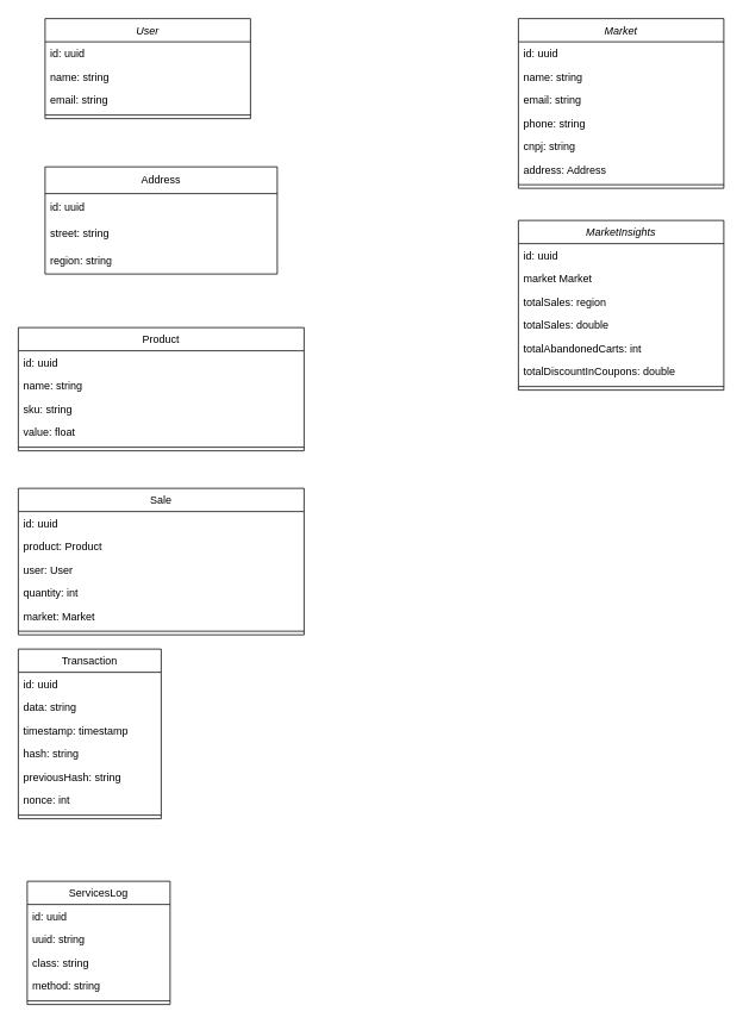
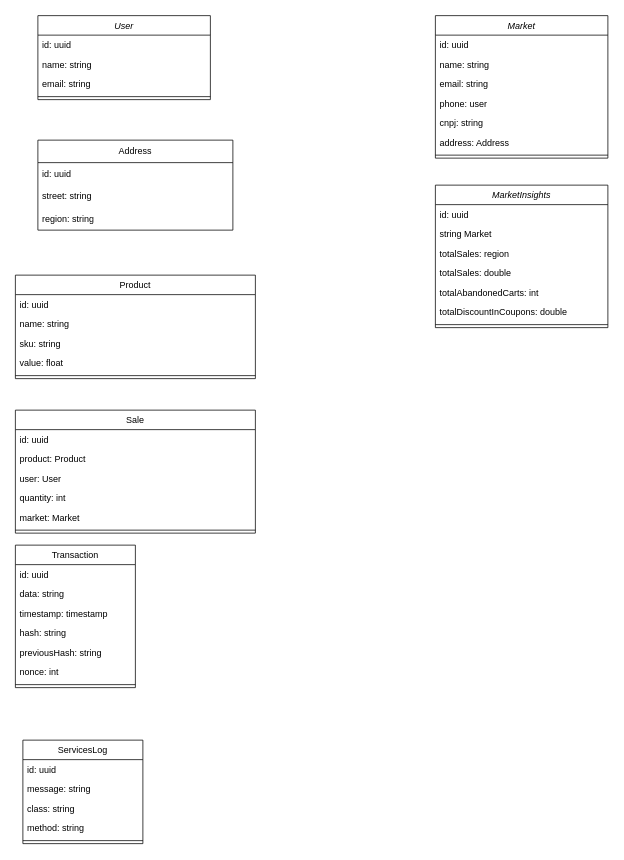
  <mxCell id="0" />
  <mxCell id="1" parent="0" />
  <mxCell id="2" value="User" style="swimlane;fontStyle=2;align=center;verticalAlign=top;childLayout=stackLayout;horizontal=1;startSize=26;horizontalStack=0;resizeParent=1;resizeLast=0;collapsible=1;marginBottom=0;rounded=0;shadow=0;strokeWidth=1;" parent="1" vertex="1"><mxGeometry x="50" y="20" width="230" height="112" as="geometry"><mxRectangle x="230" y="140" width="160" height="26" as="alternateBounds" /></mxGeometry></mxCell>
  <mxCell id="3" value="id: uuid" style="text;align=left;verticalAlign=top;spacingLeft=4;spacingRight=4;overflow=hidden;rotatable=0;points=[[0,0.5],[1,0.5]];portConstraint=eastwest;" parent="2" vertex="1"><mxGeometry y="26" width="230" height="26" as="geometry" /></mxCell>
  <mxCell id="4" value="name: string" style="text;align=left;verticalAlign=top;spacingLeft=4;spacingRight=4;overflow=hidden;rotatable=0;points=[[0,0.5],[1,0.5]];portConstraint=eastwest;rounded=0;shadow=0;html=0;" parent="2" vertex="1"><mxGeometry y="52" width="230" height="26" as="geometry" /></mxCell>
  <mxCell id="5" value="email: string" style="text;align=left;verticalAlign=top;spacingLeft=4;spacingRight=4;overflow=hidden;rotatable=0;points=[[0,0.5],[1,0.5]];portConstraint=eastwest;rounded=0;shadow=0;html=0;" parent="2" vertex="1"><mxGeometry y="78" width="230" height="26" as="geometry" /></mxCell>
  <mxCell id="6" value="" style="line;html=1;strokeWidth=1;align=left;verticalAlign=middle;spacingTop=-1;spacingLeft=3;spacingRight=3;rotatable=0;labelPosition=right;points=[];portConstraint=eastwest;" parent="2" vertex="1"><mxGeometry y="104" width="230" height="8" as="geometry" /></mxCell>
  <mxCell id="7" value="Product" style="swimlane;fontStyle=0;align=center;verticalAlign=top;childLayout=stackLayout;horizontal=1;startSize=26;horizontalStack=0;resizeParent=1;resizeLast=0;collapsible=1;marginBottom=0;rounded=0;shadow=0;strokeWidth=1;" parent="1" vertex="1"><mxGeometry x="20" y="366" width="320" height="138" as="geometry"><mxRectangle x="130" y="380" width="160" height="26" as="alternateBounds" /></mxGeometry></mxCell>
  <mxCell id="8" value="id: uuid" style="text;align=left;verticalAlign=top;spacingLeft=4;spacingRight=4;overflow=hidden;rotatable=0;points=[[0,0.5],[1,0.5]];portConstraint=eastwest;" parent="7" vertex="1"><mxGeometry y="26" width="320" height="26" as="geometry" /></mxCell>
  <mxCell id="9" value="name: string" style="text;align=left;verticalAlign=top;spacingLeft=4;spacingRight=4;overflow=hidden;rotatable=0;points=[[0,0.5],[1,0.5]];portConstraint=eastwest;rounded=0;shadow=0;html=0;" parent="7" vertex="1"><mxGeometry y="52" width="320" height="26" as="geometry" /></mxCell>
  <mxCell id="10" value="sku: string" style="text;align=left;verticalAlign=top;spacingLeft=4;spacingRight=4;overflow=hidden;rotatable=0;points=[[0,0.5],[1,0.5]];portConstraint=eastwest;rounded=0;shadow=0;html=0;" parent="7" vertex="1"><mxGeometry y="78" width="320" height="26" as="geometry" /></mxCell>
  <mxCell id="11" value="value: float" style="text;align=left;verticalAlign=top;spacingLeft=4;spacingRight=4;overflow=hidden;rotatable=0;points=[[0,0.5],[1,0.5]];portConstraint=eastwest;rounded=0;shadow=0;html=0;" parent="7" vertex="1"><mxGeometry y="104" width="320" height="26" as="geometry" /></mxCell>
  <mxCell id="12" value="" style="line;html=1;strokeWidth=1;align=left;verticalAlign=middle;spacingTop=-1;spacingLeft=3;spacingRight=3;rotatable=0;labelPosition=right;points=[];portConstraint=eastwest;" parent="7" vertex="1"><mxGeometry y="130" width="320" height="8" as="geometry" /></mxCell>
  <mxCell id="13" value="Transaction" style="swimlane;fontStyle=0;align=center;verticalAlign=top;childLayout=stackLayout;horizontal=1;startSize=26;horizontalStack=0;resizeParent=1;resizeLast=0;collapsible=1;marginBottom=0;rounded=0;shadow=0;strokeWidth=1;" parent="1" vertex="1"><mxGeometry x="20" y="726" width="160" height="190" as="geometry"><mxRectangle x="340" y="380" width="170" height="26" as="alternateBounds" /></mxGeometry></mxCell>
  <mxCell id="14" value="id: uuid" style="text;align=left;verticalAlign=top;spacingLeft=4;spacingRight=4;overflow=hidden;rotatable=0;points=[[0,0.5],[1,0.5]];portConstraint=eastwest;" parent="13" vertex="1"><mxGeometry y="26" width="160" height="26" as="geometry" /></mxCell>
  <mxCell id="15" value="data: string" style="text;align=left;verticalAlign=top;spacingLeft=4;spacingRight=4;overflow=hidden;rotatable=0;points=[[0,0.5],[1,0.5]];portConstraint=eastwest;" parent="13" vertex="1"><mxGeometry y="52" width="160" height="26" as="geometry" /></mxCell>
  <mxCell id="16" value="timestamp: timestamp" style="text;align=left;verticalAlign=top;spacingLeft=4;spacingRight=4;overflow=hidden;rotatable=0;points=[[0,0.5],[1,0.5]];portConstraint=eastwest;" parent="13" vertex="1"><mxGeometry y="78" width="160" height="26" as="geometry" /></mxCell>
  <mxCell id="17" value="hash: string" style="text;align=left;verticalAlign=top;spacingLeft=4;spacingRight=4;overflow=hidden;rotatable=0;points=[[0,0.5],[1,0.5]];portConstraint=eastwest;" parent="13" vertex="1"><mxGeometry y="104" width="160" height="26" as="geometry" /></mxCell>
  <mxCell id="18" value="previousHash: string" style="text;align=left;verticalAlign=top;spacingLeft=4;spacingRight=4;overflow=hidden;rotatable=0;points=[[0,0.5],[1,0.5]];portConstraint=eastwest;" parent="13" vertex="1"><mxGeometry y="130" width="160" height="26" as="geometry" /></mxCell>
  <mxCell id="19" value="nonce: int" style="text;align=left;verticalAlign=top;spacingLeft=4;spacingRight=4;overflow=hidden;rotatable=0;points=[[0,0.5],[1,0.5]];portConstraint=eastwest;" parent="13" vertex="1"><mxGeometry y="156" width="160" height="26" as="geometry" /></mxCell>
  <mxCell id="20" value="" style="line;html=1;strokeWidth=1;align=left;verticalAlign=middle;spacingTop=-1;spacingLeft=3;spacingRight=3;rotatable=0;labelPosition=right;points=[];portConstraint=eastwest;" parent="13" vertex="1"><mxGeometry y="182" width="160" height="8" as="geometry" /></mxCell>
  <mxCell id="21" value="Address" style="swimlane;fontStyle=0;childLayout=stackLayout;horizontal=1;startSize=30;horizontalStack=0;resizeParent=1;resizeParentMax=0;resizeLast=0;collapsible=1;marginBottom=0;whiteSpace=wrap;html=1;" parent="1" vertex="1"><mxGeometry x="50" y="186" width="260" height="120" as="geometry" /></mxCell>
  <mxCell id="22" value="id: uuid" style="text;strokeColor=none;fillColor=none;align=left;verticalAlign=middle;spacingLeft=4;spacingRight=4;overflow=hidden;points=[[0,0.5],[1,0.5]];portConstraint=eastwest;rotatable=0;whiteSpace=wrap;html=1;" parent="21" vertex="1"><mxGeometry y="30" width="260" height="30" as="geometry" /></mxCell>
  <mxCell id="23" value="street: string" style="text;strokeColor=none;fillColor=none;align=left;verticalAlign=middle;spacingLeft=4;spacingRight=4;overflow=hidden;points=[[0,0.5],[1,0.5]];portConstraint=eastwest;rotatable=0;whiteSpace=wrap;html=1;" parent="21" vertex="1"><mxGeometry y="60" width="260" height="30" as="geometry" /></mxCell>
  <mxCell id="24" value="region: string" style="text;strokeColor=none;fillColor=none;align=left;verticalAlign=middle;spacingLeft=4;spacingRight=4;overflow=hidden;points=[[0,0.5],[1,0.5]];portConstraint=eastwest;rotatable=0;whiteSpace=wrap;html=1;" parent="21" vertex="1"><mxGeometry y="90" width="260" height="30" as="geometry" /></mxCell>
  <mxCell id="25" value="ServicesLog" style="swimlane;fontStyle=0;align=center;verticalAlign=top;childLayout=stackLayout;horizontal=1;startSize=26;horizontalStack=0;resizeParent=1;resizeLast=0;collapsible=1;marginBottom=0;rounded=0;shadow=0;strokeWidth=1;" parent="1" vertex="1"><mxGeometry x="30" y="986" width="160" height="138" as="geometry"><mxRectangle x="340" y="380" width="170" height="26" as="alternateBounds" /></mxGeometry></mxCell>
  <mxCell id="26" value="id: uuid" style="text;align=left;verticalAlign=top;spacingLeft=4;spacingRight=4;overflow=hidden;rotatable=0;points=[[0,0.5],[1,0.5]];portConstraint=eastwest;" parent="25" vertex="1"><mxGeometry y="26" width="160" height="26" as="geometry" /></mxCell>
- <mxCell id="27" value="uuid: string" style="text;align=left;verticalAlign=top;spacingLeft=4;spacingRight=4;overflow=hidden;rotatable=0;points=[[0,0.5],[1,0.5]];portConstraint=eastwest;" parent="25" vertex="1"><mxGeometry y="52" width="160" height="26" as="geometry" /></mxCell>
+ <mxCell id="27" value="message: string" style="text;align=left;verticalAlign=top;spacingLeft=4;spacingRight=4;overflow=hidden;rotatable=0;points=[[0,0.5],[1,0.5]];portConstraint=eastwest;" parent="25" vertex="1"><mxGeometry y="52" width="160" height="26" as="geometry" /></mxCell>
  <mxCell id="28" value="class: string" style="text;align=left;verticalAlign=top;spacingLeft=4;spacingRight=4;overflow=hidden;rotatable=0;points=[[0,0.5],[1,0.5]];portConstraint=eastwest;" parent="25" vertex="1"><mxGeometry y="78" width="160" height="26" as="geometry" /></mxCell>
  <mxCell id="29" value="method: string" style="text;align=left;verticalAlign=top;spacingLeft=4;spacingRight=4;overflow=hidden;rotatable=0;points=[[0,0.5],[1,0.5]];portConstraint=eastwest;" parent="25" vertex="1"><mxGeometry y="104" width="160" height="26" as="geometry" /></mxCell>
  <mxCell id="30" value="" style="line;html=1;strokeWidth=1;align=left;verticalAlign=middle;spacingTop=-1;spacingLeft=3;spacingRight=3;rotatable=0;labelPosition=right;points=[];portConstraint=eastwest;" parent="25" vertex="1"><mxGeometry y="130" width="160" height="8" as="geometry" /></mxCell>
  <mxCell id="31" value="Sale" style="swimlane;fontStyle=0;align=center;verticalAlign=top;childLayout=stackLayout;horizontal=1;startSize=26;horizontalStack=0;resizeParent=1;resizeLast=0;collapsible=1;marginBottom=0;rounded=0;shadow=0;strokeWidth=1;" parent="1" vertex="1"><mxGeometry x="20" y="546" width="320" height="164" as="geometry"><mxRectangle x="130" y="380" width="160" height="26" as="alternateBounds" /></mxGeometry></mxCell>
  <mxCell id="32" value="id: uuid" style="text;align=left;verticalAlign=top;spacingLeft=4;spacingRight=4;overflow=hidden;rotatable=0;points=[[0,0.5],[1,0.5]];portConstraint=eastwest;" parent="31" vertex="1"><mxGeometry y="26" width="320" height="26" as="geometry" /></mxCell>
  <mxCell id="33" value="product: Product" style="text;align=left;verticalAlign=top;spacingLeft=4;spacingRight=4;overflow=hidden;rotatable=0;points=[[0,0.5],[1,0.5]];portConstraint=eastwest;rounded=0;shadow=0;html=0;" parent="31" vertex="1"><mxGeometry y="52" width="320" height="26" as="geometry" /></mxCell>
  <mxCell id="34" value="user: User" style="text;align=left;verticalAlign=top;spacingLeft=4;spacingRight=4;overflow=hidden;rotatable=0;points=[[0,0.5],[1,0.5]];portConstraint=eastwest;rounded=0;shadow=0;html=0;" parent="31" vertex="1"><mxGeometry y="78" width="320" height="26" as="geometry" /></mxCell>
  <mxCell id="35" value="quantity: int" style="text;align=left;verticalAlign=top;spacingLeft=4;spacingRight=4;overflow=hidden;rotatable=0;points=[[0,0.5],[1,0.5]];portConstraint=eastwest;rounded=0;shadow=0;html=0;" parent="31" vertex="1"><mxGeometry y="104" width="320" height="26" as="geometry" /></mxCell>
  <mxCell id="36" value="market: Market" style="text;align=left;verticalAlign=top;spacingLeft=4;spacingRight=4;overflow=hidden;rotatable=0;points=[[0,0.5],[1,0.5]];portConstraint=eastwest;rounded=0;shadow=0;html=0;" vertex="1" parent="31"><mxGeometry y="130" width="320" height="26" as="geometry" /></mxCell>
  <mxCell id="37" value="" style="line;html=1;strokeWidth=1;align=left;verticalAlign=middle;spacingTop=-1;spacingLeft=3;spacingRight=3;rotatable=0;labelPosition=right;points=[];portConstraint=eastwest;" parent="31" vertex="1"><mxGeometry y="156" width="320" height="8" as="geometry" /></mxCell>
  <mxCell id="38" value="Market" style="swimlane;fontStyle=2;align=center;verticalAlign=top;childLayout=stackLayout;horizontal=1;startSize=26;horizontalStack=0;resizeParent=1;resizeLast=0;collapsible=1;marginBottom=0;rounded=0;shadow=0;strokeWidth=1;" vertex="1" parent="1"><mxGeometry x="580" y="20" width="230" height="190" as="geometry"><mxRectangle x="230" y="140" width="160" height="26" as="alternateBounds" /></mxGeometry></mxCell>
  <mxCell id="39" value="id: uuid" style="text;align=left;verticalAlign=top;spacingLeft=4;spacingRight=4;overflow=hidden;rotatable=0;points=[[0,0.5],[1,0.5]];portConstraint=eastwest;" vertex="1" parent="38"><mxGeometry y="26" width="230" height="26" as="geometry" /></mxCell>
  <mxCell id="40" value="name: string" style="text;align=left;verticalAlign=top;spacingLeft=4;spacingRight=4;overflow=hidden;rotatable=0;points=[[0,0.5],[1,0.5]];portConstraint=eastwest;rounded=0;shadow=0;html=0;" vertex="1" parent="38"><mxGeometry y="52" width="230" height="26" as="geometry" /></mxCell>
  <mxCell id="41" value="email: string" style="text;align=left;verticalAlign=top;spacingLeft=4;spacingRight=4;overflow=hidden;rotatable=0;points=[[0,0.5],[1,0.5]];portConstraint=eastwest;rounded=0;shadow=0;html=0;" vertex="1" parent="38"><mxGeometry y="78" width="230" height="26" as="geometry" /></mxCell>
- <mxCell id="42" value="phone: string" style="text;align=left;verticalAlign=top;spacingLeft=4;spacingRight=4;overflow=hidden;rotatable=0;points=[[0,0.5],[1,0.5]];portConstraint=eastwest;rounded=0;shadow=0;html=0;" vertex="1" parent="38"><mxGeometry y="104" width="230" height="26" as="geometry" /></mxCell>
+ <mxCell id="42" value="phone: user" style="text;align=left;verticalAlign=top;spacingLeft=4;spacingRight=4;overflow=hidden;rotatable=0;points=[[0,0.5],[1,0.5]];portConstraint=eastwest;rounded=0;shadow=0;html=0;" vertex="1" parent="38"><mxGeometry y="104" width="230" height="26" as="geometry" /></mxCell>
  <mxCell id="43" value="cnpj: string" style="text;align=left;verticalAlign=top;spacingLeft=4;spacingRight=4;overflow=hidden;rotatable=0;points=[[0,0.5],[1,0.5]];portConstraint=eastwest;rounded=0;shadow=0;html=0;" vertex="1" parent="38"><mxGeometry y="130" width="230" height="26" as="geometry" /></mxCell>
  <mxCell id="44" value="address: Address" style="text;align=left;verticalAlign=top;spacingLeft=4;spacingRight=4;overflow=hidden;rotatable=0;points=[[0,0.5],[1,0.5]];portConstraint=eastwest;rounded=0;shadow=0;html=0;" vertex="1" parent="38"><mxGeometry y="156" width="230" height="26" as="geometry" /></mxCell>
  <mxCell id="45" value="" style="line;html=1;strokeWidth=1;align=left;verticalAlign=middle;spacingTop=-1;spacingLeft=3;spacingRight=3;rotatable=0;labelPosition=right;points=[];portConstraint=eastwest;" vertex="1" parent="38"><mxGeometry y="182" width="230" height="8" as="geometry" /></mxCell>
  <mxCell id="46" value="MarketInsights" style="swimlane;fontStyle=2;align=center;verticalAlign=top;childLayout=stackLayout;horizontal=1;startSize=26;horizontalStack=0;resizeParent=1;resizeLast=0;collapsible=1;marginBottom=0;rounded=0;shadow=0;strokeWidth=1;" vertex="1" parent="1"><mxGeometry x="580" y="246" width="230" height="190" as="geometry"><mxRectangle x="230" y="140" width="160" height="26" as="alternateBounds" /></mxGeometry></mxCell>
  <mxCell id="47" value="id: uuid" style="text;align=left;verticalAlign=top;spacingLeft=4;spacingRight=4;overflow=hidden;rotatable=0;points=[[0,0.5],[1,0.5]];portConstraint=eastwest;" vertex="1" parent="46"><mxGeometry y="26" width="230" height="26" as="geometry" /></mxCell>
- <mxCell id="48" value="market Market" style="text;align=left;verticalAlign=top;spacingLeft=4;spacingRight=4;overflow=hidden;rotatable=0;points=[[0,0.5],[1,0.5]];portConstraint=eastwest;rounded=0;shadow=0;html=0;" vertex="1" parent="46"><mxGeometry y="52" width="230" height="26" as="geometry" /></mxCell>
+ <mxCell id="48" value="string Market" style="text;align=left;verticalAlign=top;spacingLeft=4;spacingRight=4;overflow=hidden;rotatable=0;points=[[0,0.5],[1,0.5]];portConstraint=eastwest;rounded=0;shadow=0;html=0;" vertex="1" parent="46"><mxGeometry y="52" width="230" height="26" as="geometry" /></mxCell>
  <mxCell id="49" value="totalSales: region" style="text;align=left;verticalAlign=top;spacingLeft=4;spacingRight=4;overflow=hidden;rotatable=0;points=[[0,0.5],[1,0.5]];portConstraint=eastwest;rounded=0;shadow=0;html=0;" vertex="1" parent="46"><mxGeometry y="78" width="230" height="26" as="geometry" /></mxCell>
  <mxCell id="50" value="totalSales: double" style="text;align=left;verticalAlign=top;spacingLeft=4;spacingRight=4;overflow=hidden;rotatable=0;points=[[0,0.5],[1,0.5]];portConstraint=eastwest;rounded=0;shadow=0;html=0;" vertex="1" parent="46"><mxGeometry y="104" width="230" height="26" as="geometry" /></mxCell>
  <mxCell id="51" value="totalAbandonedCarts: int" style="text;align=left;verticalAlign=top;spacingLeft=4;spacingRight=4;overflow=hidden;rotatable=0;points=[[0,0.5],[1,0.5]];portConstraint=eastwest;rounded=0;shadow=0;html=0;" vertex="1" parent="46"><mxGeometry y="130" width="230" height="26" as="geometry" /></mxCell>
  <mxCell id="52" value="totalDiscountInCoupons: double" style="text;align=left;verticalAlign=top;spacingLeft=4;spacingRight=4;overflow=hidden;rotatable=0;points=[[0,0.5],[1,0.5]];portConstraint=eastwest;rounded=0;shadow=0;html=0;" vertex="1" parent="46"><mxGeometry y="156" width="230" height="26" as="geometry" /></mxCell>
  <mxCell id="53" value="" style="line;html=1;strokeWidth=1;align=left;verticalAlign=middle;spacingTop=-1;spacingLeft=3;spacingRight=3;rotatable=0;labelPosition=right;points=[];portConstraint=eastwest;" vertex="1" parent="46"><mxGeometry y="182" width="230" height="8" as="geometry" /></mxCell>
